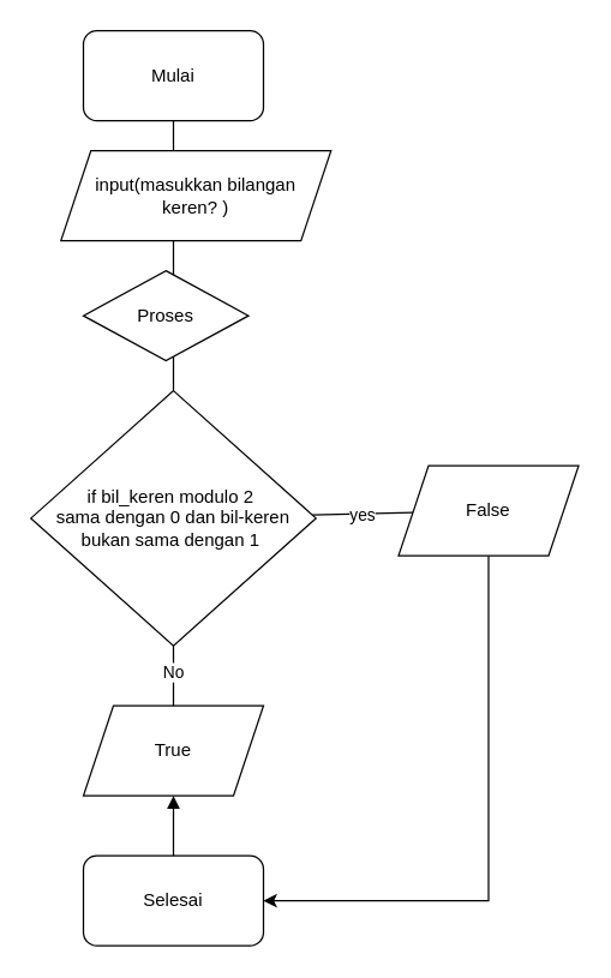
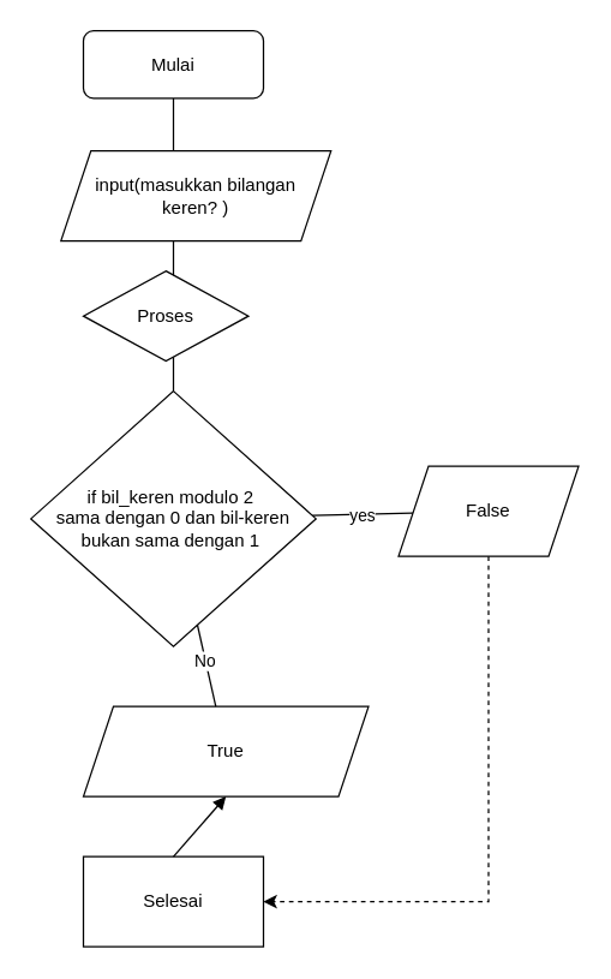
  <mxCell id="0" />
  <mxCell id="1" parent="0" />
  <mxCell id="2" value="" style="endArrow=none;html=1;rounded=0;entryX=0.5;entryY=1;entryDx=0;entryDy=0;" parent="1" source="6" target="4" edge="1"><mxGeometry width="50" height="50" relative="1" as="geometry"><mxPoint x="165" y="190" as="sourcePoint" /><mxPoint x="215" as="targetPoint" y="140" /><Array as="points" /></mxGeometry></mxCell>
  <mxCell id="3" value="&amp;nbsp;input(masukkan bilangan&amp;nbsp;&lt;div&gt;keren? )&lt;/div&gt;" style="shape=parallelogram;perimeter=parallelogramPerimeter;whiteSpace=wrap;html=1;fixedSize=1;" parent="1" vertex="1"><mxGeometry x="40" y="100" width="180" height="60" as="geometry" /></mxCell>
- <mxCell id="4" value="Mulai" style="rounded=1;whiteSpace=wrap;html=1;" parent="1" vertex="1"><mxGeometry x="55" y="20" width="120" height="60" as="geometry" /></mxCell>
+ <mxCell id="4" value="Mulai" style="rounded=1;whiteSpace=wrap;html=1;" parent="1" vertex="1"><mxGeometry x="55" y="20" width="120" height="45" as="geometry" /></mxCell>
  <mxCell id="5" value="Proses" style="rhombus;whiteSpace=wrap;html=1;" parent="1" vertex="1"><mxGeometry x="55" y="180" width="110" height="60" as="geometry" /></mxCell>
  <mxCell id="6" value="if bil_keren modulo 2&amp;nbsp;&lt;div&gt;sama dengan 0 dan bil-keren bukan sama dengan 1&amp;nbsp;&lt;/div&gt;" style="rhombus;whiteSpace=wrap;html=1;align=center;" parent="1" vertex="1"><mxGeometry x="20" y="260" width="190" height="170" as="geometry" /></mxCell>
- <mxCell id="7" value="True" style="shape=parallelogram;perimeter=parallelogramPerimeter;whiteSpace=wrap;html=1;fixedSize=1;" parent="1" vertex="1"><mxGeometry x="55" y="470" width="120" height="60" as="geometry" /></mxCell>
+ <mxCell id="7" value="True" style="shape=parallelogram;perimeter=parallelogramPerimeter;whiteSpace=wrap;html=1;fixedSize=1;" parent="1" vertex="1"><mxGeometry x="55" y="470" width="190" height="60" as="geometry" /></mxCell>
  <mxCell id="8" value="False" style="shape=parallelogram;perimeter=parallelogramPerimeter;whiteSpace=wrap;html=1;fixedSize=1;" parent="1" vertex="1"><mxGeometry x="265" y="310" width="120" height="60" as="geometry" /></mxCell>
  <mxCell id="9" value="" style="endArrow=none;html=1;rounded=0;" parent="1" source="6" target="8" edge="1"><mxGeometry width="50" height="50" relative="1" as="geometry"><mxPoint x="165" y="370" as="sourcePoint" /><mxPoint x="215" y="320" as="targetPoint" /></mxGeometry></mxCell>
  <mxCell id="10" value="yes" style="edgeLabel;html=1;align=center;verticalAlign=middle;resizable=0;points=[];" parent="9" vertex="1" connectable="0"><mxGeometry x="-0.002" relative="1" as="geometry"><mxPoint as="offset" /></mxGeometry></mxCell>
  <mxCell id="11" value="" style="endArrow=none;html=1;rounded=0;" parent="1" source="7" target="6" edge="1"><mxGeometry width="50" height="50" relative="1" as="geometry"><mxPoint x="165" y="370" as="sourcePoint" /><mxPoint x="215" y="320" as="targetPoint" /></mxGeometry></mxCell>
  <mxCell id="12" value="No" style="edgeLabel;html=1;align=center;verticalAlign=middle;resizable=0;points=[];" parent="11" vertex="1" connectable="0"><mxGeometry x="0.133" y="1" relative="1" as="geometry"><mxPoint as="offset" /></mxGeometry></mxCell>
- <mxCell id="13" value="Selesai" style="rounded=1;whiteSpace=wrap;html=1;" parent="1" vertex="1"><mxGeometry x="55" y="570" width="120" height="60" as="geometry" /></mxCell>
- <mxCell id="14" value="" style="endArrow=classic;html=1;rounded=0;exitX=0.5;exitY=1;exitDx=0;exitDy=0;entryX=1;entryY=0.5;entryDx=0;entryDy=0;" parent="1" source="8" target="13" edge="1"><mxGeometry width="50" height="50" relative="1" as="geometry"><mxPoint x="165" y="460" as="sourcePoint" /><mxPoint x="215" y="410" as="targetPoint" /><Array as="points"><mxPoint x="325" y="600" /><mxPoint x="245" y="600" /></Array></mxGeometry></mxCell>
+ <mxCell id="13" value="Selesai" style="whiteSpace=wrap;html=1;rounded=0;" parent="1" vertex="1"><mxGeometry x="55" y="570" width="120" height="60" as="geometry" /></mxCell>
+ <mxCell id="14" value="" style="endArrow=classic;html=1;rounded=0;exitX=0.5;exitY=1;exitDx=0;exitDy=0;entryX=1;entryY=0.5;entryDx=0;entryDy=0;dashed=1;" parent="1" source="8" target="13" edge="1"><mxGeometry width="50" height="50" relative="1" as="geometry"><mxPoint x="165" y="460" as="sourcePoint" /><mxPoint x="215" y="410" as="targetPoint" /><Array as="points"><mxPoint x="325" y="600" /><mxPoint x="245" y="600" /></Array></mxGeometry></mxCell>
  <mxCell id="15" value="" style="endArrow=block;html=1;rounded=0;exitX=0.5;exitY=0;exitDx=0;exitDy=0;entryX=0.5;entryY=1;entryDx=0;entryDy=0;" parent="1" source="13" target="7" edge="1"><mxGeometry width="50" height="50" relative="1" as="geometry"><mxPoint x="155" y="490" as="sourcePoint" /><mxPoint x="205" y="440" as="targetPoint" /></mxGeometry></mxCell>
